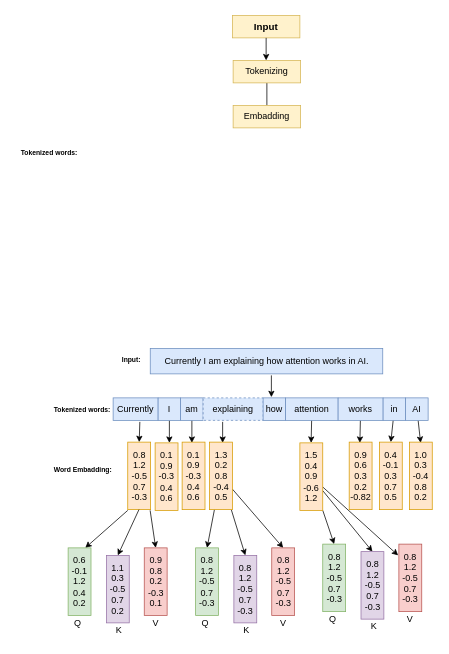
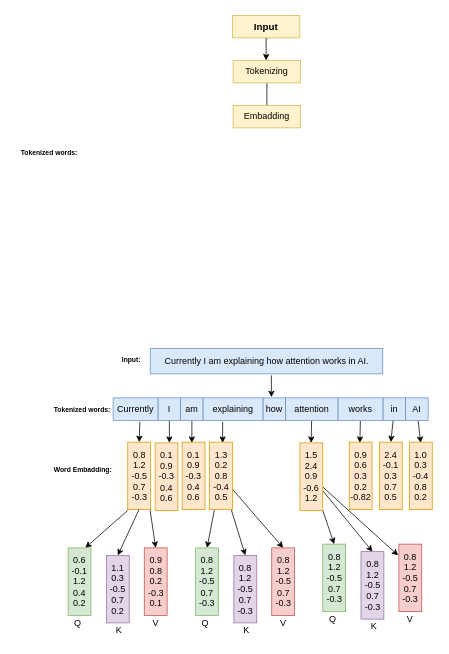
  <mxCell id="0" />
  <mxCell id="1" parent="0" />
  <mxCell id="2" value="Currently I am explaining how attention works in AI." style="rounded=0;whiteSpace=wrap;html=1;fillColor=#dae8fc;strokeColor=#6c8ebf;" vertex="1" parent="1"><mxGeometry x="199.5" y="464" width="310" height="34" as="geometry" /></mxCell>
  <mxCell id="3" value="" style="endArrow=classic;html=1;entryX=0.367;entryY=-0.031;entryDx=0;entryDy=0;entryPerimeter=0;" edge="1" parent="1" target="13"><mxGeometry width="50" height="50" relative="1" as="geometry"><mxPoint x="361" y="500" as="sourcePoint" /><mxPoint x="361" y="524" as="targetPoint" /></mxGeometry></mxCell>
  <mxCell id="4" value="&lt;b&gt;&lt;font style=&quot;font-size: 13px;&quot;&gt;Input&lt;/font&gt;&lt;/b&gt;" style="text;html=1;align=center;verticalAlign=middle;whiteSpace=wrap;rounded=0;fillColor=#fff2cc;strokeColor=#d6b656;" vertex="1" parent="1"><mxGeometry x="309" y="20" width="90" height="30" as="geometry" /></mxCell>
  <mxCell id="5" style="edgeStyle=none;html=1;entryX=0.5;entryY=0;entryDx=0;entryDy=0;exitX=0.594;exitY=1.067;exitDx=0;exitDy=0;exitPerimeter=0;" edge="1" parent="1" source="6" target="30"><mxGeometry relative="1" as="geometry"><mxPoint x="131" y="590" as="targetPoint" /></mxGeometry></mxCell>
  <mxCell id="6" value="Currently" style="rounded=0;whiteSpace=wrap;html=1;fillColor=#dae8fc;strokeColor=#6c8ebf;" vertex="1" parent="1"><mxGeometry x="150" y="530" width="60" height="30" as="geometry" /></mxCell>
  <mxCell id="7" style="edgeStyle=none;html=1;" edge="1" parent="1" source="8"><mxGeometry relative="1" as="geometry"><mxPoint x="225" y="590" as="targetPoint" /></mxGeometry></mxCell>
  <mxCell id="8" value="I" style="rounded=0;whiteSpace=wrap;html=1;fillColor=#dae8fc;strokeColor=#6c8ebf;" vertex="1" parent="1"><mxGeometry x="210" y="530" width="30" height="30" as="geometry" /></mxCell>
  <mxCell id="9" style="edgeStyle=none;html=1;" edge="1" parent="1" source="10"><mxGeometry relative="1" as="geometry"><mxPoint x="255" y="590" as="targetPoint" /></mxGeometry></mxCell>
  <mxCell id="10" value="am" style="rounded=0;whiteSpace=wrap;html=1;fillColor=#dae8fc;strokeColor=#6c8ebf;" vertex="1" parent="1"><mxGeometry x="240" y="530" width="30" height="30" as="geometry" /></mxCell>
  <mxCell id="11" style="edgeStyle=none;html=1;exitX=0.325;exitY=1.067;exitDx=0;exitDy=0;exitPerimeter=0;" edge="1" parent="1" source="12"><mxGeometry relative="1" as="geometry"><mxPoint x="296" y="590" as="targetPoint" /></mxGeometry></mxCell>
- <mxCell id="12" value="explaining" style="rounded=0;whiteSpace=wrap;html=1;fillColor=#dae8fc;strokeColor=#6c8ebf;dashed=1;" vertex="1" parent="1"><mxGeometry x="270" y="530" width="80" height="30" as="geometry" /></mxCell>
+ <mxCell id="12" value="explaining" style="rounded=0;whiteSpace=wrap;html=1;fillColor=#dae8fc;strokeColor=#6c8ebf;" vertex="1" parent="1"><mxGeometry x="270" y="530" width="80" height="30" as="geometry" /></mxCell>
  <mxCell id="13" value="how" style="rounded=0;whiteSpace=wrap;html=1;fillColor=#dae8fc;strokeColor=#6c8ebf;" vertex="1" parent="1"><mxGeometry x="350" y="530" width="30" height="30" as="geometry" /></mxCell>
  <mxCell id="14" style="edgeStyle=none;html=1;entryX=0.5;entryY=0;entryDx=0;entryDy=0;" edge="1" parent="1" source="15"><mxGeometry relative="1" as="geometry"><mxPoint x="414" y="590" as="targetPoint" /></mxGeometry></mxCell>
  <mxCell id="15" value="attention" style="rounded=0;whiteSpace=wrap;html=1;fillColor=#dae8fc;strokeColor=#6c8ebf;" vertex="1" parent="1"><mxGeometry x="380" y="530" width="70" height="30" as="geometry" /></mxCell>
  <mxCell id="16" style="edgeStyle=none;html=1;entryX=0.5;entryY=0;entryDx=0;entryDy=0;" edge="1" parent="1" source="17"><mxGeometry relative="1" as="geometry"><mxPoint x="479" y="590" as="targetPoint" /></mxGeometry></mxCell>
  <mxCell id="17" value="works" style="rounded=0;whiteSpace=wrap;html=1;fillColor=#dae8fc;strokeColor=#6c8ebf;" vertex="1" parent="1"><mxGeometry x="450" y="530" width="60" height="30" as="geometry" /></mxCell>
  <mxCell id="18" style="edgeStyle=none;html=1;entryX=0.5;entryY=0;entryDx=0;entryDy=0;" edge="1" parent="1" source="19" target="42"><mxGeometry relative="1" as="geometry"><mxPoint x="530" y="590" as="targetPoint" /></mxGeometry></mxCell>
  <mxCell id="19" value="in" style="rounded=0;whiteSpace=wrap;html=1;fillColor=#dae8fc;strokeColor=#6c8ebf;" vertex="1" parent="1"><mxGeometry x="510" y="530" width="30" height="30" as="geometry" /></mxCell>
  <mxCell id="20" style="edgeStyle=none;html=1;" edge="1" parent="1" source="21"><mxGeometry relative="1" as="geometry"><mxPoint x="560" y="590" as="targetPoint" /></mxGeometry></mxCell>
  <mxCell id="21" value="AI" style="rounded=0;whiteSpace=wrap;html=1;fillColor=#dae8fc;strokeColor=#6c8ebf;" vertex="1" parent="1"><mxGeometry x="540" y="530" width="30" height="30" as="geometry" /></mxCell>
  <mxCell id="22" value="&lt;b&gt;&lt;font style=&quot;font-size: 9px;&quot;&gt;Tokenized words:&lt;/font&gt;&lt;/b&gt;" style="text;html=1;align=center;verticalAlign=middle;whiteSpace=wrap;rounded=0;" vertex="1" parent="1"><mxGeometry x="20" y="187" width="90" height="30" as="geometry" /></mxCell>
  <mxCell id="23" value="&lt;b&gt;&lt;font style=&quot;font-size: 9px;&quot;&gt;Input:&lt;/font&gt;&lt;/b&gt;" style="text;html=1;align=center;verticalAlign=middle;whiteSpace=wrap;rounded=0;" vertex="1" parent="1"><mxGeometry x="149" y="464" width="51" height="30" as="geometry" /></mxCell>
  <mxCell id="24" value="" style="endArrow=classic;html=1;exitX=0.5;exitY=1;exitDx=0;exitDy=0;" edge="1" parent="1" source="4"><mxGeometry width="50" height="50" relative="1" as="geometry"><mxPoint x="330" y="110" as="sourcePoint" /><mxPoint x="354" y="80" as="targetPoint" /></mxGeometry></mxCell>
  <mxCell id="25" value="" style="edgeStyle=none;html=1;endArrow=none;" edge="1" parent="1" source="26" target="27"><mxGeometry relative="1" as="geometry" /></mxCell>
  <mxCell id="26" value="Tokenizing" style="text;html=1;align=center;verticalAlign=middle;whiteSpace=wrap;rounded=0;fillColor=#fff2cc;strokeColor=#d6b656;" vertex="1" parent="1"><mxGeometry x="310" y="80" width="90" height="30" as="geometry" /></mxCell>
  <mxCell id="27" value="Embadding" style="whiteSpace=wrap;html=1;fillColor=#fff2cc;strokeColor=#d6b656;gradientColor=none;rounded=0;" vertex="1" parent="1"><mxGeometry x="310" y="140" width="90" height="30" as="geometry" /></mxCell>
  <mxCell id="28" value="&lt;b&gt;&lt;font style=&quot;font-size: 9px;&quot;&gt;Tokenized words:&lt;/font&gt;&lt;/b&gt;" style="text;html=1;align=center;verticalAlign=middle;whiteSpace=wrap;rounded=0;" vertex="1" parent="1"><mxGeometry x="69" y="530" width="80" height="30" as="geometry" /></mxCell>
  <mxCell id="29" value="&lt;b&gt;&lt;font style=&quot;font-size: 9px;&quot;&gt;Word Embadding:&lt;/font&gt;&lt;/b&gt;" style="text;html=1;align=center;verticalAlign=middle;whiteSpace=wrap;rounded=0;" vertex="1" parent="1"><mxGeometry x="70" y="610" width="80" height="30" as="geometry" /></mxCell>
  <mxCell id="30" value="0.8&lt;div&gt;1.2&lt;/div&gt;&lt;div&gt;-0.5&lt;/div&gt;&lt;div&gt;0.7&lt;/div&gt;&lt;div&gt;-0.3&lt;/div&gt;" style="text;html=1;align=center;verticalAlign=middle;whiteSpace=wrap;rounded=0;fillColor=#ffe6cc;strokeColor=#d79b00;" vertex="1" parent="1"><mxGeometry x="169.5" y="589" width="30.5" height="90" as="geometry" /></mxCell>
  <mxCell id="31" value="0.1&lt;div&gt;0.9&lt;/div&gt;&lt;div&gt;-0.3&lt;/div&gt;&lt;div&gt;0.4&lt;/div&gt;&lt;div&gt;0.6&lt;/div&gt;" style="text;html=1;align=center;verticalAlign=middle;whiteSpace=wrap;rounded=0;fillColor=#ffe6cc;strokeColor=#d79b00;" vertex="1" parent="1"><mxGeometry x="206" y="590" width="30.5" height="90" as="geometry" /></mxCell>
  <mxCell id="32" value="0.1&lt;div&gt;0.9&lt;/div&gt;&lt;div&gt;-0.3&lt;/div&gt;&lt;div&gt;0.4&lt;/div&gt;&lt;div&gt;0.6&lt;/div&gt;" style="text;html=1;align=center;verticalAlign=middle;whiteSpace=wrap;rounded=0;fillColor=#ffe6cc;strokeColor=#d79b00;" vertex="1" parent="1"><mxGeometry x="242" y="589" width="30.5" height="90" as="geometry" /></mxCell>
  <mxCell id="33" style="edgeStyle=none;html=1;entryX=0.5;entryY=0;entryDx=0;entryDy=0;" edge="1" parent="1" source="36" target="53"><mxGeometry relative="1" as="geometry" /></mxCell>
  <mxCell id="34" style="edgeStyle=none;html=1;entryX=0.5;entryY=0;entryDx=0;entryDy=0;" edge="1" parent="1" source="36" target="54"><mxGeometry relative="1" as="geometry" /></mxCell>
  <mxCell id="35" style="edgeStyle=none;html=1;entryX=0.5;entryY=0;entryDx=0;entryDy=0;" edge="1" parent="1" source="36" target="55"><mxGeometry relative="1" as="geometry" /></mxCell>
  <mxCell id="36" value="1.3&lt;div&gt;0.2&lt;/div&gt;&lt;div&gt;0.8&lt;/div&gt;&lt;div&gt;-0.4&lt;/div&gt;&lt;div&gt;0.5&lt;/div&gt;" style="text;html=1;align=center;verticalAlign=middle;whiteSpace=wrap;rounded=0;fillColor=#ffe6cc;strokeColor=#d79b00;" vertex="1" parent="1"><mxGeometry x="278.5" y="589" width="30.5" height="90" as="geometry" /></mxCell>
  <mxCell id="37" style="edgeStyle=none;html=1;entryX=0.5;entryY=0;entryDx=0;entryDy=0;" edge="1" parent="1" source="40" target="59"><mxGeometry relative="1" as="geometry" /></mxCell>
  <mxCell id="38" style="edgeStyle=none;html=1;entryX=0.5;entryY=0;entryDx=0;entryDy=0;" edge="1" parent="1" source="40" target="60"><mxGeometry relative="1" as="geometry" /></mxCell>
  <mxCell id="39" style="edgeStyle=none;html=1;" edge="1" parent="1" source="40"><mxGeometry relative="1" as="geometry"><mxPoint x="530" y="740" as="targetPoint" /></mxGeometry></mxCell>
- <mxCell id="40" value="1.5&lt;div&gt;0.4&lt;/div&gt;&lt;div&gt;0.9&lt;/div&gt;&lt;div&gt;-0.6&lt;/div&gt;&lt;div&gt;1.2&lt;/div&gt;" style="text;html=1;align=center;verticalAlign=middle;whiteSpace=wrap;rounded=0;fillColor=#ffe6cc;strokeColor=#d79b00;" vertex="1" parent="1"><mxGeometry x="399" y="590" width="30.5" height="90" as="geometry" /></mxCell>
+ <mxCell id="40" value="1.5&lt;div&gt;2.4&lt;/div&gt;&lt;div&gt;0.9&lt;/div&gt;&lt;div&gt;-0.6&lt;/div&gt;&lt;div&gt;1.2&lt;/div&gt;" style="text;html=1;align=center;verticalAlign=middle;whiteSpace=wrap;rounded=0;fillColor=#ffe6cc;strokeColor=#d79b00;" vertex="1" parent="1"><mxGeometry x="399" y="590" width="30.5" height="90" as="geometry" /></mxCell>
  <mxCell id="41" value="0.9&lt;div&gt;0.6&lt;/div&gt;&lt;div&gt;0.3&lt;/div&gt;&lt;div&gt;0.2&lt;/div&gt;&lt;div&gt;-0.82&lt;/div&gt;" style="text;html=1;align=center;verticalAlign=middle;whiteSpace=wrap;rounded=0;fillColor=#ffe6cc;strokeColor=#d79b00;" vertex="1" parent="1"><mxGeometry x="464.75" y="589" width="30.5" height="90" as="geometry" /></mxCell>
- <mxCell id="42" value="0.4&lt;div&gt;-0.1&lt;/div&gt;&lt;div&gt;0.3&lt;/div&gt;&lt;div&gt;0.7&lt;/div&gt;&lt;div&gt;0.5&lt;/div&gt;" style="text;html=1;align=center;verticalAlign=middle;whiteSpace=wrap;rounded=0;fillColor=#ffe6cc;strokeColor=#d79b00;" vertex="1" parent="1"><mxGeometry x="505" y="589" width="30.5" height="90" as="geometry" /></mxCell>
+ <mxCell id="42" value="2.4&lt;div&gt;-0.1&lt;/div&gt;&lt;div&gt;0.3&lt;/div&gt;&lt;div&gt;0.7&lt;/div&gt;&lt;div&gt;0.5&lt;/div&gt;" style="text;html=1;align=center;verticalAlign=middle;whiteSpace=wrap;rounded=0;fillColor=#ffe6cc;strokeColor=#d79b00;" vertex="1" parent="1"><mxGeometry x="505" y="589" width="30.5" height="90" as="geometry" /></mxCell>
  <mxCell id="43" value="1.0&lt;div&gt;0.3&lt;/div&gt;&lt;div&gt;-0.4&lt;/div&gt;&lt;div&gt;0.8&lt;/div&gt;&lt;div&gt;0.2&lt;/div&gt;" style="text;html=1;align=center;verticalAlign=middle;whiteSpace=wrap;rounded=0;fillColor=#ffe6cc;strokeColor=#d79b00;" vertex="1" parent="1"><mxGeometry x="545" y="589" width="30.5" height="90" as="geometry" /></mxCell>
  <mxCell id="44" value="" style="endArrow=classic;html=1;entryX=0.75;entryY=0;entryDx=0;entryDy=0;" edge="1" parent="1" target="47"><mxGeometry width="50" height="50" relative="1" as="geometry"><mxPoint x="169.5" y="680" as="sourcePoint" /><mxPoint x="143" y="730" as="targetPoint" /></mxGeometry></mxCell>
  <mxCell id="45" value="" style="endArrow=classic;html=1;entryX=0.5;entryY=0;entryDx=0;entryDy=0;" edge="1" parent="1" target="48"><mxGeometry width="50" height="50" relative="1" as="geometry"><mxPoint x="184.43" y="679" as="sourcePoint" /><mxPoint x="184.68" y="740" as="targetPoint" /></mxGeometry></mxCell>
  <mxCell id="46" value="" style="endArrow=classic;html=1;entryX=0.5;entryY=0;entryDx=0;entryDy=0;" edge="1" parent="1" target="49"><mxGeometry width="50" height="50" relative="1" as="geometry"><mxPoint x="199.35" y="680" as="sourcePoint" /><mxPoint x="220" y="730" as="targetPoint" /></mxGeometry></mxCell>
  <mxCell id="47" value="0.6&lt;div&gt;-0.1&lt;/div&gt;&lt;div&gt;1.2&lt;/div&gt;&lt;div&gt;0.4&lt;/div&gt;&lt;div&gt;0.2&lt;/div&gt;" style="text;html=1;align=center;verticalAlign=middle;whiteSpace=wrap;rounded=0;fillColor=#d5e8d4;strokeColor=#82b366;" vertex="1" parent="1"><mxGeometry x="90" y="730" width="30.5" height="90" as="geometry" /></mxCell>
  <mxCell id="48" value="1.1&lt;div&gt;0.3&lt;/div&gt;&lt;div&gt;-0.5&lt;/div&gt;&lt;div&gt;0.7&lt;/div&gt;&lt;div&gt;0.2&lt;/div&gt;" style="text;html=1;align=center;verticalAlign=middle;whiteSpace=wrap;rounded=0;fillColor=#e1d5e7;strokeColor=#9673a6;" vertex="1" parent="1"><mxGeometry x="141" y="740" width="30.5" height="90" as="geometry" /></mxCell>
  <mxCell id="49" value="0.9&lt;div&gt;0.8&lt;/div&gt;&lt;div&gt;0.2&lt;/div&gt;&lt;div&gt;-0.3&lt;/div&gt;&lt;div&gt;0.1&lt;/div&gt;" style="text;html=1;align=center;verticalAlign=middle;whiteSpace=wrap;rounded=0;fillColor=#f8cecc;strokeColor=#b85450;" vertex="1" parent="1"><mxGeometry x="191.5" y="730" width="30.5" height="90" as="geometry" /></mxCell>
  <mxCell id="50" value="Q" style="text;html=1;align=center;verticalAlign=middle;whiteSpace=wrap;rounded=0;" vertex="1" parent="1"><mxGeometry x="90" y="820" width="26.25" height="20" as="geometry" /></mxCell>
  <mxCell id="51" value="K" style="text;html=1;align=center;verticalAlign=middle;whiteSpace=wrap;rounded=0;" vertex="1" parent="1"><mxGeometry x="145.25" y="830" width="26.25" height="20" as="geometry" /></mxCell>
  <mxCell id="52" value="V" style="text;html=1;align=center;verticalAlign=middle;whiteSpace=wrap;rounded=0;" vertex="1" parent="1"><mxGeometry x="193.63" y="820" width="26.25" height="20" as="geometry" /></mxCell>
  <mxCell id="53" value="0.8&lt;div&gt;1.2&lt;/div&gt;&lt;div&gt;-0.5&lt;/div&gt;&lt;div&gt;0.7&lt;/div&gt;&lt;div&gt;-0.3&lt;/div&gt;" style="text;html=1;align=center;verticalAlign=middle;whiteSpace=wrap;rounded=0;fillColor=#d5e8d4;strokeColor=#82b366;" vertex="1" parent="1"><mxGeometry x="260" y="730" width="30.5" height="90" as="geometry" /></mxCell>
  <mxCell id="54" value="0.8&lt;div&gt;1.2&lt;/div&gt;&lt;div&gt;-0.5&lt;/div&gt;&lt;div&gt;0.7&lt;/div&gt;&lt;div&gt;-0.3&lt;/div&gt;" style="text;html=1;align=center;verticalAlign=middle;whiteSpace=wrap;rounded=0;fillColor=#e1d5e7;strokeColor=#9673a6;" vertex="1" parent="1"><mxGeometry x="311" y="740" width="30.5" height="90" as="geometry" /></mxCell>
  <mxCell id="55" value="0.8&lt;div&gt;1.2&lt;/div&gt;&lt;div&gt;-0.5&lt;/div&gt;&lt;div&gt;0.7&lt;/div&gt;&lt;div&gt;-0.3&lt;/div&gt;" style="text;html=1;align=center;verticalAlign=middle;whiteSpace=wrap;rounded=0;fillColor=#f8cecc;strokeColor=#b85450;" vertex="1" parent="1"><mxGeometry x="361.5" y="730" width="30.5" height="90" as="geometry" /></mxCell>
  <mxCell id="56" value="Q" style="text;html=1;align=center;verticalAlign=middle;whiteSpace=wrap;rounded=0;" vertex="1" parent="1"><mxGeometry x="260" y="820" width="26.25" height="20" as="geometry" /></mxCell>
  <mxCell id="57" value="K" style="text;html=1;align=center;verticalAlign=middle;whiteSpace=wrap;rounded=0;" vertex="1" parent="1"><mxGeometry x="315.25" y="830" width="26.25" height="20" as="geometry" /></mxCell>
  <mxCell id="58" value="V" style="text;html=1;align=center;verticalAlign=middle;whiteSpace=wrap;rounded=0;" vertex="1" parent="1"><mxGeometry x="363.63" y="820" width="26.37" height="20" as="geometry" /></mxCell>
  <mxCell id="59" value="0.8&lt;div&gt;1.2&lt;/div&gt;&lt;div&gt;-0.5&lt;/div&gt;&lt;div&gt;0.7&lt;/div&gt;&lt;div&gt;-0.3&lt;/div&gt;" style="text;html=1;align=center;verticalAlign=middle;whiteSpace=wrap;rounded=0;fillColor=#d5e8d4;strokeColor=#82b366;" vertex="1" parent="1"><mxGeometry x="429.5" y="725" width="30.5" height="90" as="geometry" /></mxCell>
  <mxCell id="60" value="0.8&lt;div&gt;1.2&lt;/div&gt;&lt;div&gt;-0.5&lt;/div&gt;&lt;div&gt;0.7&lt;/div&gt;&lt;div&gt;-0.3&lt;/div&gt;" style="text;html=1;align=center;verticalAlign=middle;whiteSpace=wrap;rounded=0;fillColor=#e1d5e7;strokeColor=#9673a6;" vertex="1" parent="1"><mxGeometry x="480.5" y="735" width="30.5" height="90" as="geometry" /></mxCell>
  <mxCell id="61" value="0.8&lt;div&gt;1.2&lt;/div&gt;&lt;div&gt;-0.5&lt;/div&gt;&lt;div&gt;0.7&lt;/div&gt;&lt;div&gt;-0.3&lt;/div&gt;" style="text;html=1;align=center;verticalAlign=middle;whiteSpace=wrap;rounded=0;fillColor=#f8cecc;strokeColor=#b85450;" vertex="1" parent="1"><mxGeometry x="531" y="725" width="30.5" height="90" as="geometry" /></mxCell>
  <mxCell id="62" value="Q" style="text;html=1;align=center;verticalAlign=middle;whiteSpace=wrap;rounded=0;" vertex="1" parent="1"><mxGeometry x="429.5" y="815" width="26.25" height="20" as="geometry" /></mxCell>
  <mxCell id="63" value="K" style="text;html=1;align=center;verticalAlign=middle;whiteSpace=wrap;rounded=0;" vertex="1" parent="1"><mxGeometry x="484.75" y="825" width="26.25" height="20" as="geometry" /></mxCell>
  <mxCell id="64" value="V" style="text;html=1;align=center;verticalAlign=middle;whiteSpace=wrap;rounded=0;" vertex="1" parent="1"><mxGeometry x="533.13" y="815" width="26.37" height="20" as="geometry" /></mxCell>
